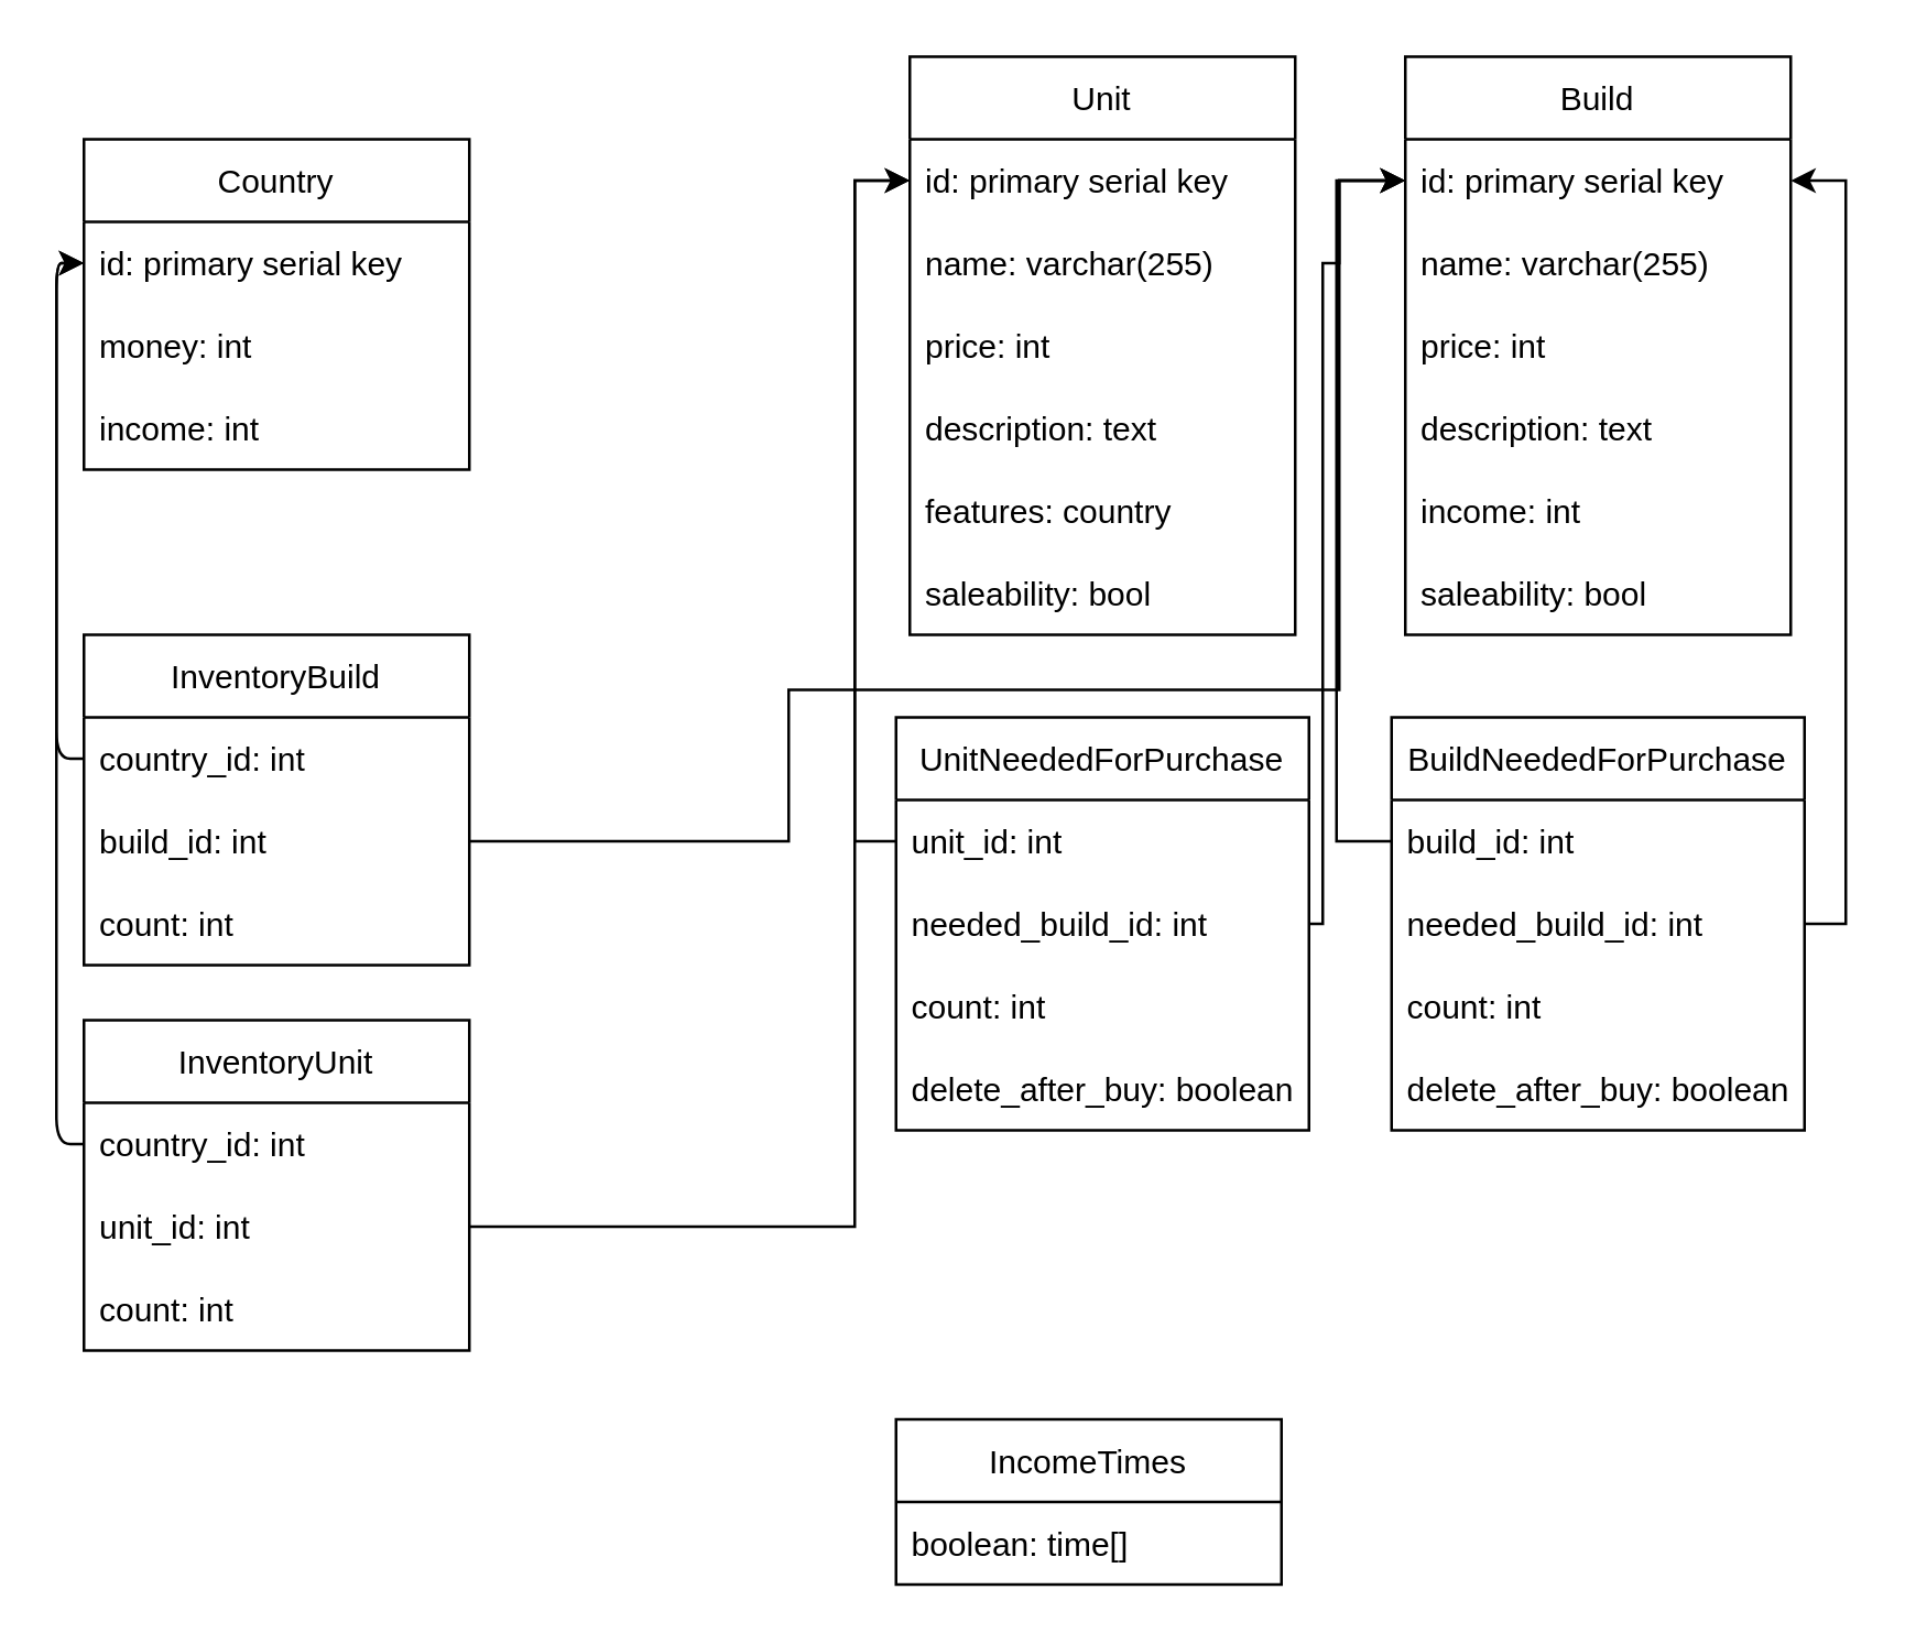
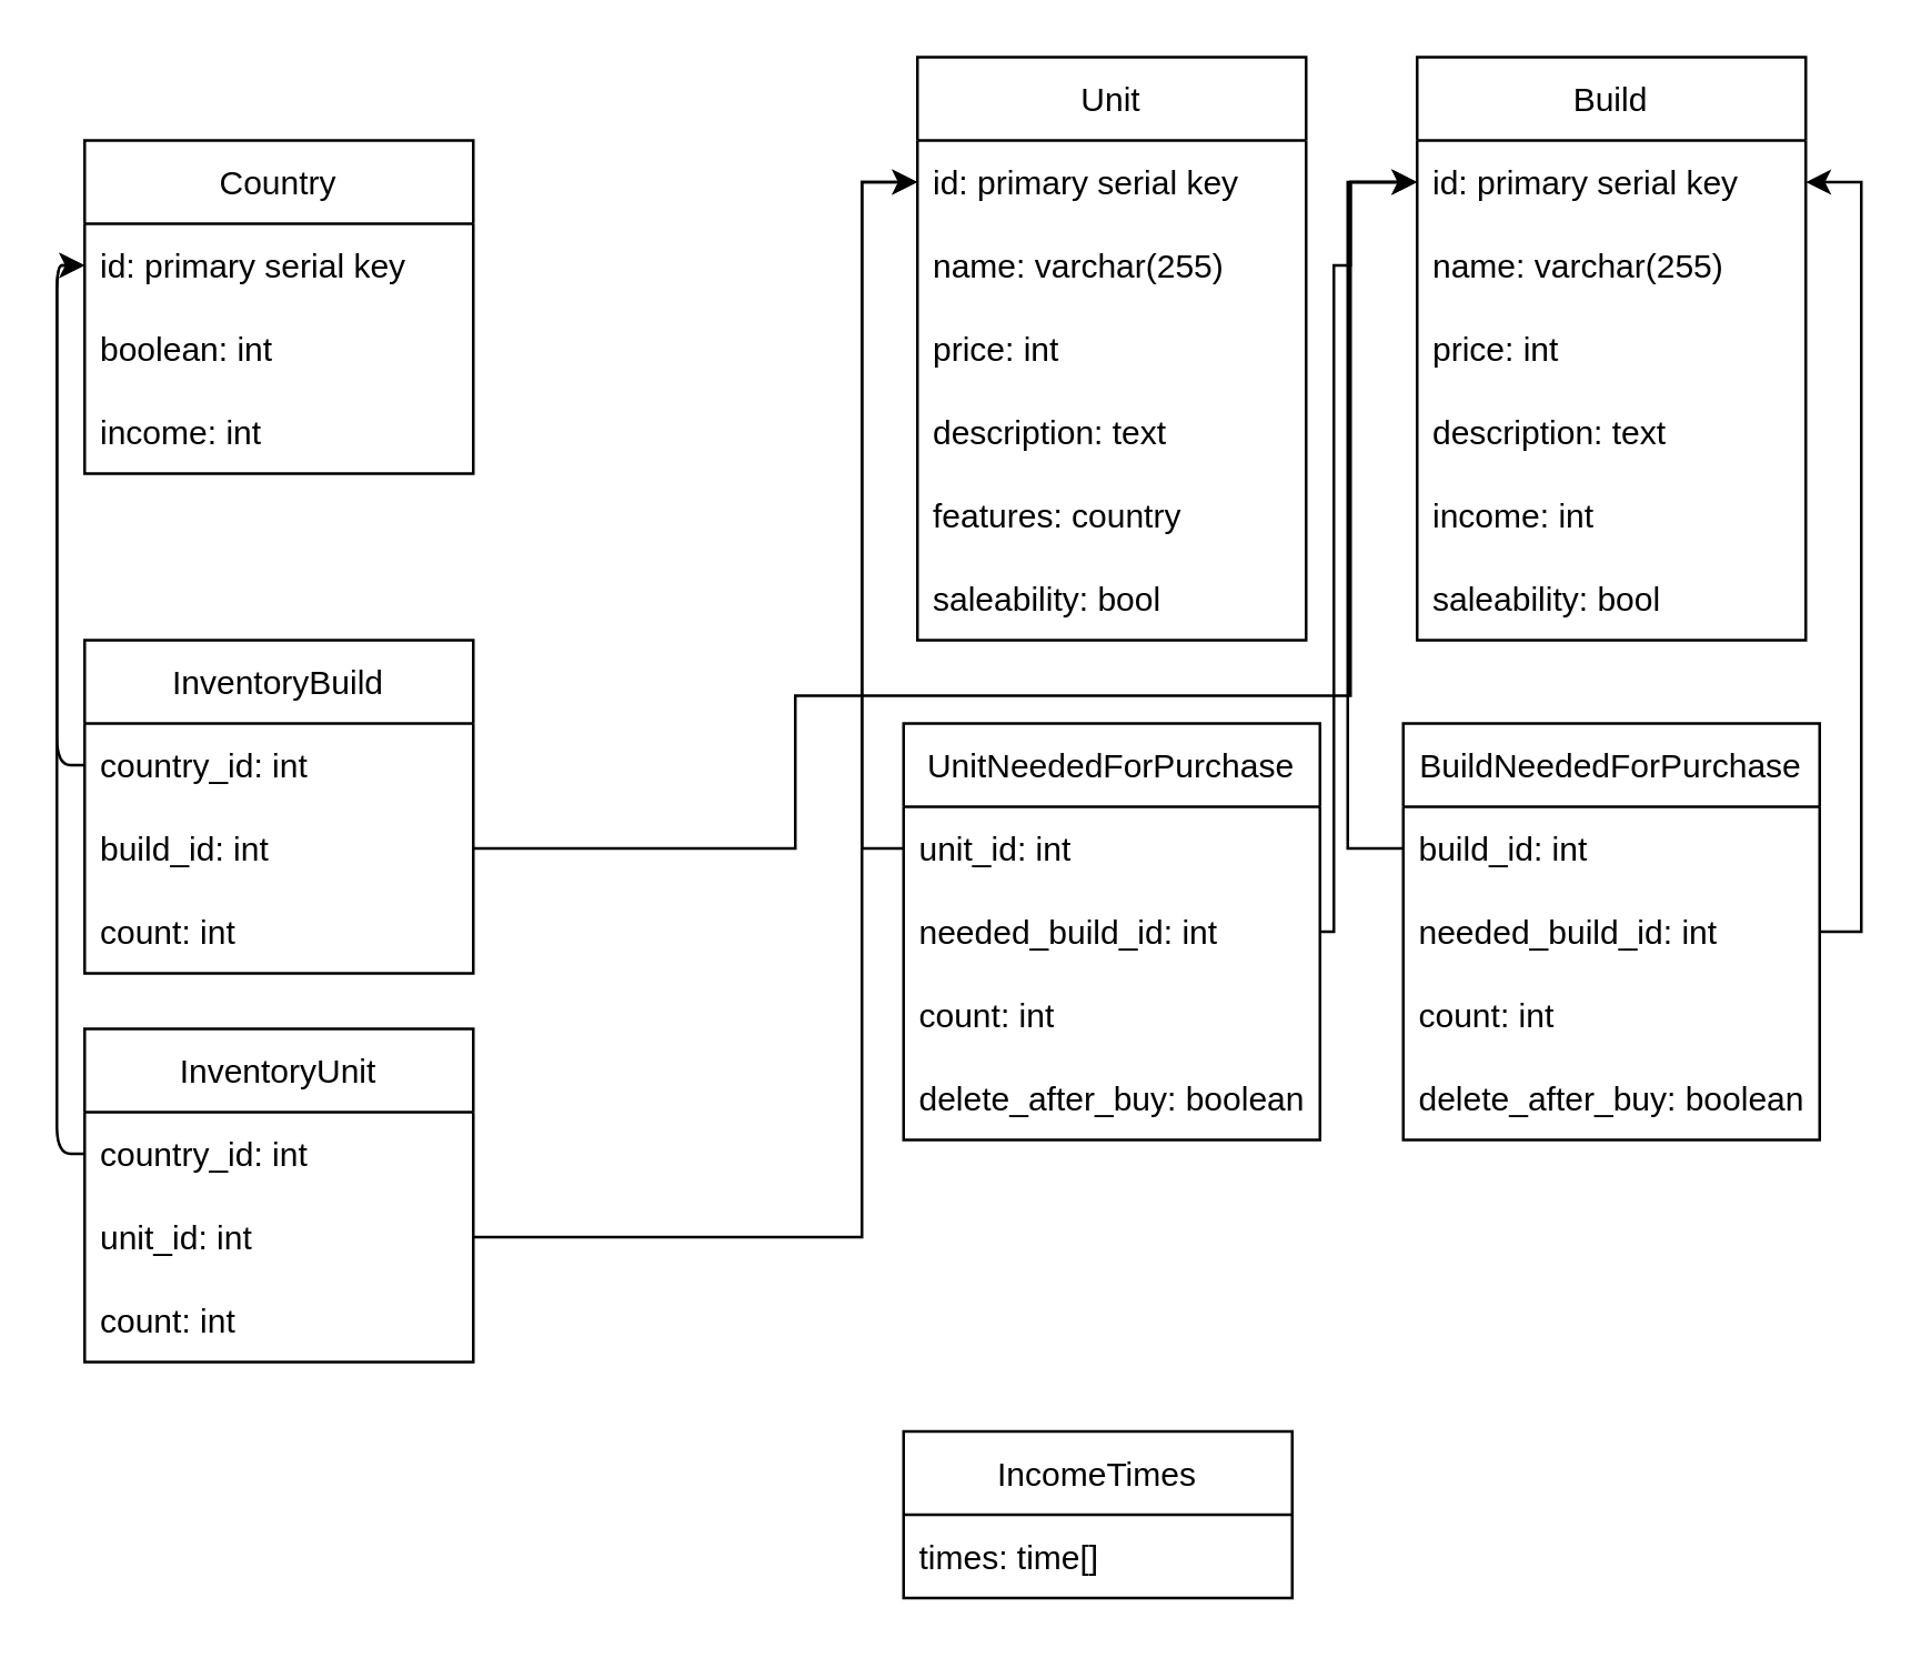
  <mxCell id="0" />
  <mxCell id="1" parent="0" />
  <mxCell id="2" value="Country" style="swimlane;fontStyle=0;childLayout=stackLayout;horizontal=1;startSize=30;horizontalStack=0;resizeParent=1;resizeParentMax=0;resizeLast=0;collapsible=1;marginBottom=0;" parent="1" vertex="1"><mxGeometry x="30" y="50" width="140" height="120" as="geometry" /></mxCell>
  <mxCell id="3" value="id: primary serial key" style="text;strokeColor=none;fillColor=none;align=left;verticalAlign=middle;spacingLeft=4;spacingRight=4;overflow=hidden;points=[[0,0.5],[1,0.5]];portConstraint=eastwest;rotatable=0;" parent="2" vertex="1"><mxGeometry y="30" width="140" height="30" as="geometry" /></mxCell>
- <mxCell id="4" value="money: int" style="text;strokeColor=none;fillColor=none;align=left;verticalAlign=middle;spacingLeft=4;spacingRight=4;overflow=hidden;points=[[0,0.5],[1,0.5]];portConstraint=eastwest;rotatable=0;" vertex="1" parent="2"><mxGeometry y="60" width="140" height="30" as="geometry" /></mxCell>
+ <mxCell id="4" value="boolean: int" style="text;strokeColor=none;fillColor=none;align=left;verticalAlign=middle;spacingLeft=4;spacingRight=4;overflow=hidden;points=[[0,0.5],[1,0.5]];portConstraint=eastwest;rotatable=0;" vertex="1" parent="2"><mxGeometry y="60" width="140" height="30" as="geometry" /></mxCell>
  <mxCell id="5" value="income: int" style="text;strokeColor=none;fillColor=none;align=left;verticalAlign=middle;spacingLeft=4;spacingRight=4;overflow=hidden;points=[[0,0.5],[1,0.5]];portConstraint=eastwest;rotatable=0;" parent="2" vertex="1"><mxGeometry y="90" width="140" height="30" as="geometry" /></mxCell>
  <mxCell id="6" value="Build" style="swimlane;fontStyle=0;childLayout=stackLayout;horizontal=1;startSize=30;horizontalStack=0;resizeParent=1;resizeParentMax=0;resizeLast=0;collapsible=1;marginBottom=0;" parent="1" vertex="1"><mxGeometry x="510" y="20" width="140" height="210" as="geometry" /></mxCell>
  <mxCell id="7" value="id: primary serial key" style="text;strokeColor=none;fillColor=none;align=left;verticalAlign=middle;spacingLeft=4;spacingRight=4;overflow=hidden;points=[[0,0.5],[1,0.5]];portConstraint=eastwest;rotatable=0;" parent="6" vertex="1"><mxGeometry y="30" width="140" height="30" as="geometry" /></mxCell>
  <mxCell id="8" value="name: varchar(255)" style="text;strokeColor=none;fillColor=none;align=left;verticalAlign=middle;spacingLeft=4;spacingRight=4;overflow=hidden;points=[[0,0.5],[1,0.5]];portConstraint=eastwest;rotatable=0;" parent="6" vertex="1"><mxGeometry y="60" width="140" height="30" as="geometry" /></mxCell>
  <mxCell id="9" value="price: int" style="text;strokeColor=none;fillColor=none;align=left;verticalAlign=middle;spacingLeft=4;spacingRight=4;overflow=hidden;points=[[0,0.5],[1,0.5]];portConstraint=eastwest;rotatable=0;" parent="6" vertex="1"><mxGeometry y="90" width="140" height="30" as="geometry" /></mxCell>
  <mxCell id="10" value="description: text" style="text;strokeColor=none;fillColor=none;align=left;verticalAlign=middle;spacingLeft=4;spacingRight=4;overflow=hidden;points=[[0,0.5],[1,0.5]];portConstraint=eastwest;rotatable=0;" parent="6" vertex="1"><mxGeometry y="120" width="140" height="30" as="geometry" /></mxCell>
  <mxCell id="11" value="income: int" style="text;strokeColor=none;fillColor=none;align=left;verticalAlign=middle;spacingLeft=4;spacingRight=4;overflow=hidden;points=[[0,0.5],[1,0.5]];portConstraint=eastwest;rotatable=0;" parent="6" vertex="1"><mxGeometry y="150" width="140" height="30" as="geometry" /></mxCell>
  <mxCell id="12" value="saleability: bool" style="text;strokeColor=none;fillColor=none;align=left;verticalAlign=middle;spacingLeft=4;spacingRight=4;overflow=hidden;points=[[0,0.5],[1,0.5]];portConstraint=eastwest;rotatable=0;" vertex="1" parent="6"><mxGeometry y="180" width="140" height="30" as="geometry" /></mxCell>
  <mxCell id="13" value="BuildNeededForPurchase" style="swimlane;fontStyle=0;childLayout=stackLayout;horizontal=1;startSize=30;horizontalStack=0;resizeParent=1;resizeParentMax=0;resizeLast=0;collapsible=1;marginBottom=0;" parent="1" vertex="1"><mxGeometry x="505" y="260" width="150" height="150" as="geometry" /></mxCell>
  <mxCell id="14" value="build_id: int " style="text;strokeColor=none;fillColor=none;align=left;verticalAlign=middle;spacingLeft=4;spacingRight=4;overflow=hidden;points=[[0,0.5],[1,0.5]];portConstraint=eastwest;rotatable=0;" parent="13" vertex="1"><mxGeometry y="30" width="150" height="30" as="geometry" /></mxCell>
  <mxCell id="15" value="needed_build_id: int" style="text;strokeColor=none;fillColor=none;align=left;verticalAlign=middle;spacingLeft=4;spacingRight=4;overflow=hidden;points=[[0,0.5],[1,0.5]];portConstraint=eastwest;rotatable=0;" parent="13" vertex="1"><mxGeometry y="60" width="150" height="30" as="geometry" /></mxCell>
  <mxCell id="16" value="count: int" style="text;strokeColor=none;fillColor=none;align=left;verticalAlign=middle;spacingLeft=4;spacingRight=4;overflow=hidden;points=[[0,0.5],[1,0.5]];portConstraint=eastwest;rotatable=0;" parent="13" vertex="1"><mxGeometry y="90" width="150" height="30" as="geometry" /></mxCell>
  <mxCell id="17" value="delete_after_buy: boolean" style="text;strokeColor=none;fillColor=none;align=left;verticalAlign=middle;spacingLeft=4;spacingRight=4;overflow=hidden;points=[[0,0.5],[1,0.5]];portConstraint=eastwest;rotatable=0;" parent="13" vertex="1"><mxGeometry y="120" width="150" height="30" as="geometry" /></mxCell>
  <mxCell id="18" style="edgeStyle=orthogonalEdgeStyle;rounded=0;orthogonalLoop=1;jettySize=auto;html=1;entryX=0;entryY=0.5;entryDx=0;entryDy=0;" parent="1" source="14" target="7" edge="1"><mxGeometry relative="1" as="geometry" /></mxCell>
  <mxCell id="19" style="edgeStyle=orthogonalEdgeStyle;rounded=0;orthogonalLoop=1;jettySize=auto;html=1;entryX=1;entryY=0.5;entryDx=0;entryDy=0;" parent="1" source="15" target="7" edge="1"><mxGeometry relative="1" as="geometry"><Array as="points"><mxPoint x="670" y="335" /><mxPoint x="670" y="65" /></Array></mxGeometry></mxCell>
  <mxCell id="20" value="Unit" style="swimlane;fontStyle=0;childLayout=stackLayout;horizontal=1;startSize=30;horizontalStack=0;resizeParent=1;resizeParentMax=0;resizeLast=0;collapsible=1;marginBottom=0;" parent="1" vertex="1"><mxGeometry x="330" y="20" width="140" height="210" as="geometry" /></mxCell>
  <mxCell id="21" value="id: primary serial key" style="text;strokeColor=none;fillColor=none;align=left;verticalAlign=middle;spacingLeft=4;spacingRight=4;overflow=hidden;points=[[0,0.5],[1,0.5]];portConstraint=eastwest;rotatable=0;" parent="20" vertex="1"><mxGeometry y="30" width="140" height="30" as="geometry" /></mxCell>
  <mxCell id="22" value="name: varchar(255)" style="text;strokeColor=none;fillColor=none;align=left;verticalAlign=middle;spacingLeft=4;spacingRight=4;overflow=hidden;points=[[0,0.5],[1,0.5]];portConstraint=eastwest;rotatable=0;" parent="20" vertex="1"><mxGeometry y="60" width="140" height="30" as="geometry" /></mxCell>
  <mxCell id="23" value="price: int" style="text;strokeColor=none;fillColor=none;align=left;verticalAlign=middle;spacingLeft=4;spacingRight=4;overflow=hidden;points=[[0,0.5],[1,0.5]];portConstraint=eastwest;rotatable=0;" parent="20" vertex="1"><mxGeometry y="90" width="140" height="30" as="geometry" /></mxCell>
  <mxCell id="24" value="description: text" style="text;strokeColor=none;fillColor=none;align=left;verticalAlign=middle;spacingLeft=4;spacingRight=4;overflow=hidden;points=[[0,0.5],[1,0.5]];portConstraint=eastwest;rotatable=0;" parent="20" vertex="1"><mxGeometry y="120" width="140" height="30" as="geometry" /></mxCell>
  <mxCell id="25" value="features: country" style="text;strokeColor=none;fillColor=none;align=left;verticalAlign=middle;spacingLeft=4;spacingRight=4;overflow=hidden;points=[[0,0.5],[1,0.5]];portConstraint=eastwest;rotatable=0;" parent="20" vertex="1"><mxGeometry y="150" width="140" height="30" as="geometry" /></mxCell>
  <mxCell id="26" value="saleability: bool" style="text;strokeColor=none;fillColor=none;align=left;verticalAlign=middle;spacingLeft=4;spacingRight=4;overflow=hidden;points=[[0,0.5],[1,0.5]];portConstraint=eastwest;rotatable=0;" vertex="1" parent="20"><mxGeometry y="180" width="140" height="30" as="geometry" /></mxCell>
  <mxCell id="27" value="UnitNeededForPurchase" style="swimlane;fontStyle=0;childLayout=stackLayout;horizontal=1;startSize=30;horizontalStack=0;resizeParent=1;resizeParentMax=0;resizeLast=0;collapsible=1;marginBottom=0;" parent="1" vertex="1"><mxGeometry x="325" y="260" width="150" height="150" as="geometry" /></mxCell>
  <mxCell id="28" value="unit_id: int " style="text;strokeColor=none;fillColor=none;align=left;verticalAlign=middle;spacingLeft=4;spacingRight=4;overflow=hidden;points=[[0,0.5],[1,0.5]];portConstraint=eastwest;rotatable=0;" parent="27" vertex="1"><mxGeometry y="30" width="150" height="30" as="geometry" /></mxCell>
  <mxCell id="29" value="needed_build_id: int" style="text;strokeColor=none;fillColor=none;align=left;verticalAlign=middle;spacingLeft=4;spacingRight=4;overflow=hidden;points=[[0,0.5],[1,0.5]];portConstraint=eastwest;rotatable=0;" parent="27" vertex="1"><mxGeometry y="60" width="150" height="30" as="geometry" /></mxCell>
  <mxCell id="30" value="count: int" style="text;strokeColor=none;fillColor=none;align=left;verticalAlign=middle;spacingLeft=4;spacingRight=4;overflow=hidden;points=[[0,0.5],[1,0.5]];portConstraint=eastwest;rotatable=0;" parent="27" vertex="1"><mxGeometry y="90" width="150" height="30" as="geometry" /></mxCell>
  <mxCell id="31" value="delete_after_buy: boolean" style="text;strokeColor=none;fillColor=none;align=left;verticalAlign=middle;spacingLeft=4;spacingRight=4;overflow=hidden;points=[[0,0.5],[1,0.5]];portConstraint=eastwest;rotatable=0;" parent="27" vertex="1"><mxGeometry y="120" width="150" height="30" as="geometry" /></mxCell>
  <mxCell id="32" style="edgeStyle=orthogonalEdgeStyle;rounded=0;orthogonalLoop=1;jettySize=auto;html=1;entryX=0;entryY=0.5;entryDx=0;entryDy=0;" parent="1" source="29" target="7" edge="1"><mxGeometry relative="1" as="geometry"><Array as="points"><mxPoint x="480" y="335" /><mxPoint x="480" y="95" /><mxPoint x="486" y="95" /><mxPoint x="486" y="65" /></Array></mxGeometry></mxCell>
  <mxCell id="33" style="edgeStyle=orthogonalEdgeStyle;rounded=0;orthogonalLoop=1;jettySize=auto;html=1;entryX=0;entryY=0.5;entryDx=0;entryDy=0;" parent="1" source="28" target="21" edge="1"><mxGeometry relative="1" as="geometry"><Array as="points"><mxPoint x="310" y="305" /><mxPoint x="310" y="65" /></Array></mxGeometry></mxCell>
  <mxCell id="34" value="InventoryBuild" style="swimlane;fontStyle=0;childLayout=stackLayout;horizontal=1;startSize=30;horizontalStack=0;resizeParent=1;resizeParentMax=0;resizeLast=0;collapsible=1;marginBottom=0;" parent="1" vertex="1"><mxGeometry x="30" y="230" width="140" height="120" as="geometry" /></mxCell>
  <mxCell id="35" value="country_id: int" style="text;strokeColor=none;fillColor=none;align=left;verticalAlign=middle;spacingLeft=4;spacingRight=4;overflow=hidden;points=[[0,0.5],[1,0.5]];portConstraint=eastwest;rotatable=0;" vertex="1" parent="34"><mxGeometry y="30" width="140" height="30" as="geometry" /></mxCell>
  <mxCell id="36" value="build_id: int" style="text;strokeColor=none;fillColor=none;align=left;verticalAlign=middle;spacingLeft=4;spacingRight=4;overflow=hidden;points=[[0,0.5],[1,0.5]];portConstraint=eastwest;rotatable=0;" parent="34" vertex="1"><mxGeometry y="60" width="140" height="30" as="geometry" /></mxCell>
  <mxCell id="37" value="count: int" style="text;strokeColor=none;fillColor=none;align=left;verticalAlign=middle;spacingLeft=4;spacingRight=4;overflow=hidden;points=[[0,0.5],[1,0.5]];portConstraint=eastwest;rotatable=0;" parent="34" vertex="1"><mxGeometry y="90" width="140" height="30" as="geometry" /></mxCell>
  <mxCell id="38" value="InventoryUnit" style="swimlane;fontStyle=0;childLayout=stackLayout;horizontal=1;startSize=30;horizontalStack=0;resizeParent=1;resizeParentMax=0;resizeLast=0;collapsible=1;marginBottom=0;" parent="1" vertex="1"><mxGeometry x="30" y="370" width="140" height="120" as="geometry" /></mxCell>
  <mxCell id="39" value="country_id: int" style="text;strokeColor=none;fillColor=none;align=left;verticalAlign=middle;spacingLeft=4;spacingRight=4;overflow=hidden;points=[[0,0.5],[1,0.5]];portConstraint=eastwest;rotatable=0;" parent="38" vertex="1"><mxGeometry y="30" width="140" height="30" as="geometry" /></mxCell>
  <mxCell id="40" value="unit_id: int" style="text;strokeColor=none;fillColor=none;align=left;verticalAlign=middle;spacingLeft=4;spacingRight=4;overflow=hidden;points=[[0,0.5],[1,0.5]];portConstraint=eastwest;rotatable=0;" parent="38" vertex="1"><mxGeometry y="60" width="140" height="30" as="geometry" /></mxCell>
  <mxCell id="41" value="count: int" style="text;strokeColor=none;fillColor=none;align=left;verticalAlign=middle;spacingLeft=4;spacingRight=4;overflow=hidden;points=[[0,0.5],[1,0.5]];portConstraint=eastwest;rotatable=0;" parent="38" vertex="1"><mxGeometry y="90" width="140" height="30" as="geometry" /></mxCell>
  <mxCell id="42" style="edgeStyle=orthogonalEdgeStyle;rounded=0;orthogonalLoop=1;jettySize=auto;html=1;entryX=0;entryY=0.5;entryDx=0;entryDy=0;" parent="1" source="40" target="21" edge="1"><mxGeometry relative="1" as="geometry"><Array as="points"><mxPoint x="310" y="445" /><mxPoint x="310" y="65" /></Array></mxGeometry></mxCell>
  <mxCell id="43" style="edgeStyle=orthogonalEdgeStyle;rounded=0;orthogonalLoop=1;jettySize=auto;html=1;entryX=0;entryY=0.5;entryDx=0;entryDy=0;" parent="1" source="36" target="7" edge="1"><mxGeometry relative="1" as="geometry"><Array as="points"><mxPoint x="286" y="305" /><mxPoint x="286" y="250" /><mxPoint x="486" y="250" /><mxPoint x="486" y="65" /></Array></mxGeometry></mxCell>
  <mxCell id="44" value="IncomeTimes" style="swimlane;fontStyle=0;childLayout=stackLayout;horizontal=1;startSize=30;horizontalStack=0;resizeParent=1;resizeParentMax=0;resizeLast=0;collapsible=1;marginBottom=0;" parent="1" vertex="1"><mxGeometry x="325" y="515" width="140" height="60" as="geometry" /></mxCell>
- <mxCell id="45" value="boolean: time[]" style="text;strokeColor=none;fillColor=none;align=left;verticalAlign=middle;spacingLeft=4;spacingRight=4;overflow=hidden;points=[[0,0.5],[1,0.5]];portConstraint=eastwest;rotatable=0;" parent="44" vertex="1"><mxGeometry y="30" width="140" height="30" as="geometry" /></mxCell>
+ <mxCell id="45" value="times: time[]" style="text;strokeColor=none;fillColor=none;align=left;verticalAlign=middle;spacingLeft=4;spacingRight=4;overflow=hidden;points=[[0,0.5],[1,0.5]];portConstraint=eastwest;rotatable=0;" parent="44" vertex="1"><mxGeometry y="30" width="140" height="30" as="geometry" /></mxCell>
  <mxCell id="46" style="edgeStyle=orthogonalEdgeStyle;html=1;exitX=0;exitY=0.5;exitDx=0;exitDy=0;" edge="1" parent="1" source="35" target="3"><mxGeometry relative="1" as="geometry"><Array as="points"><mxPoint x="20" y="275" /><mxPoint x="20" y="95" /></Array></mxGeometry></mxCell>
  <mxCell id="47" style="edgeStyle=orthogonalEdgeStyle;html=1;entryX=0;entryY=0.5;entryDx=0;entryDy=0;" edge="1" parent="1" source="39" target="3"><mxGeometry relative="1" as="geometry" /></mxCell>
